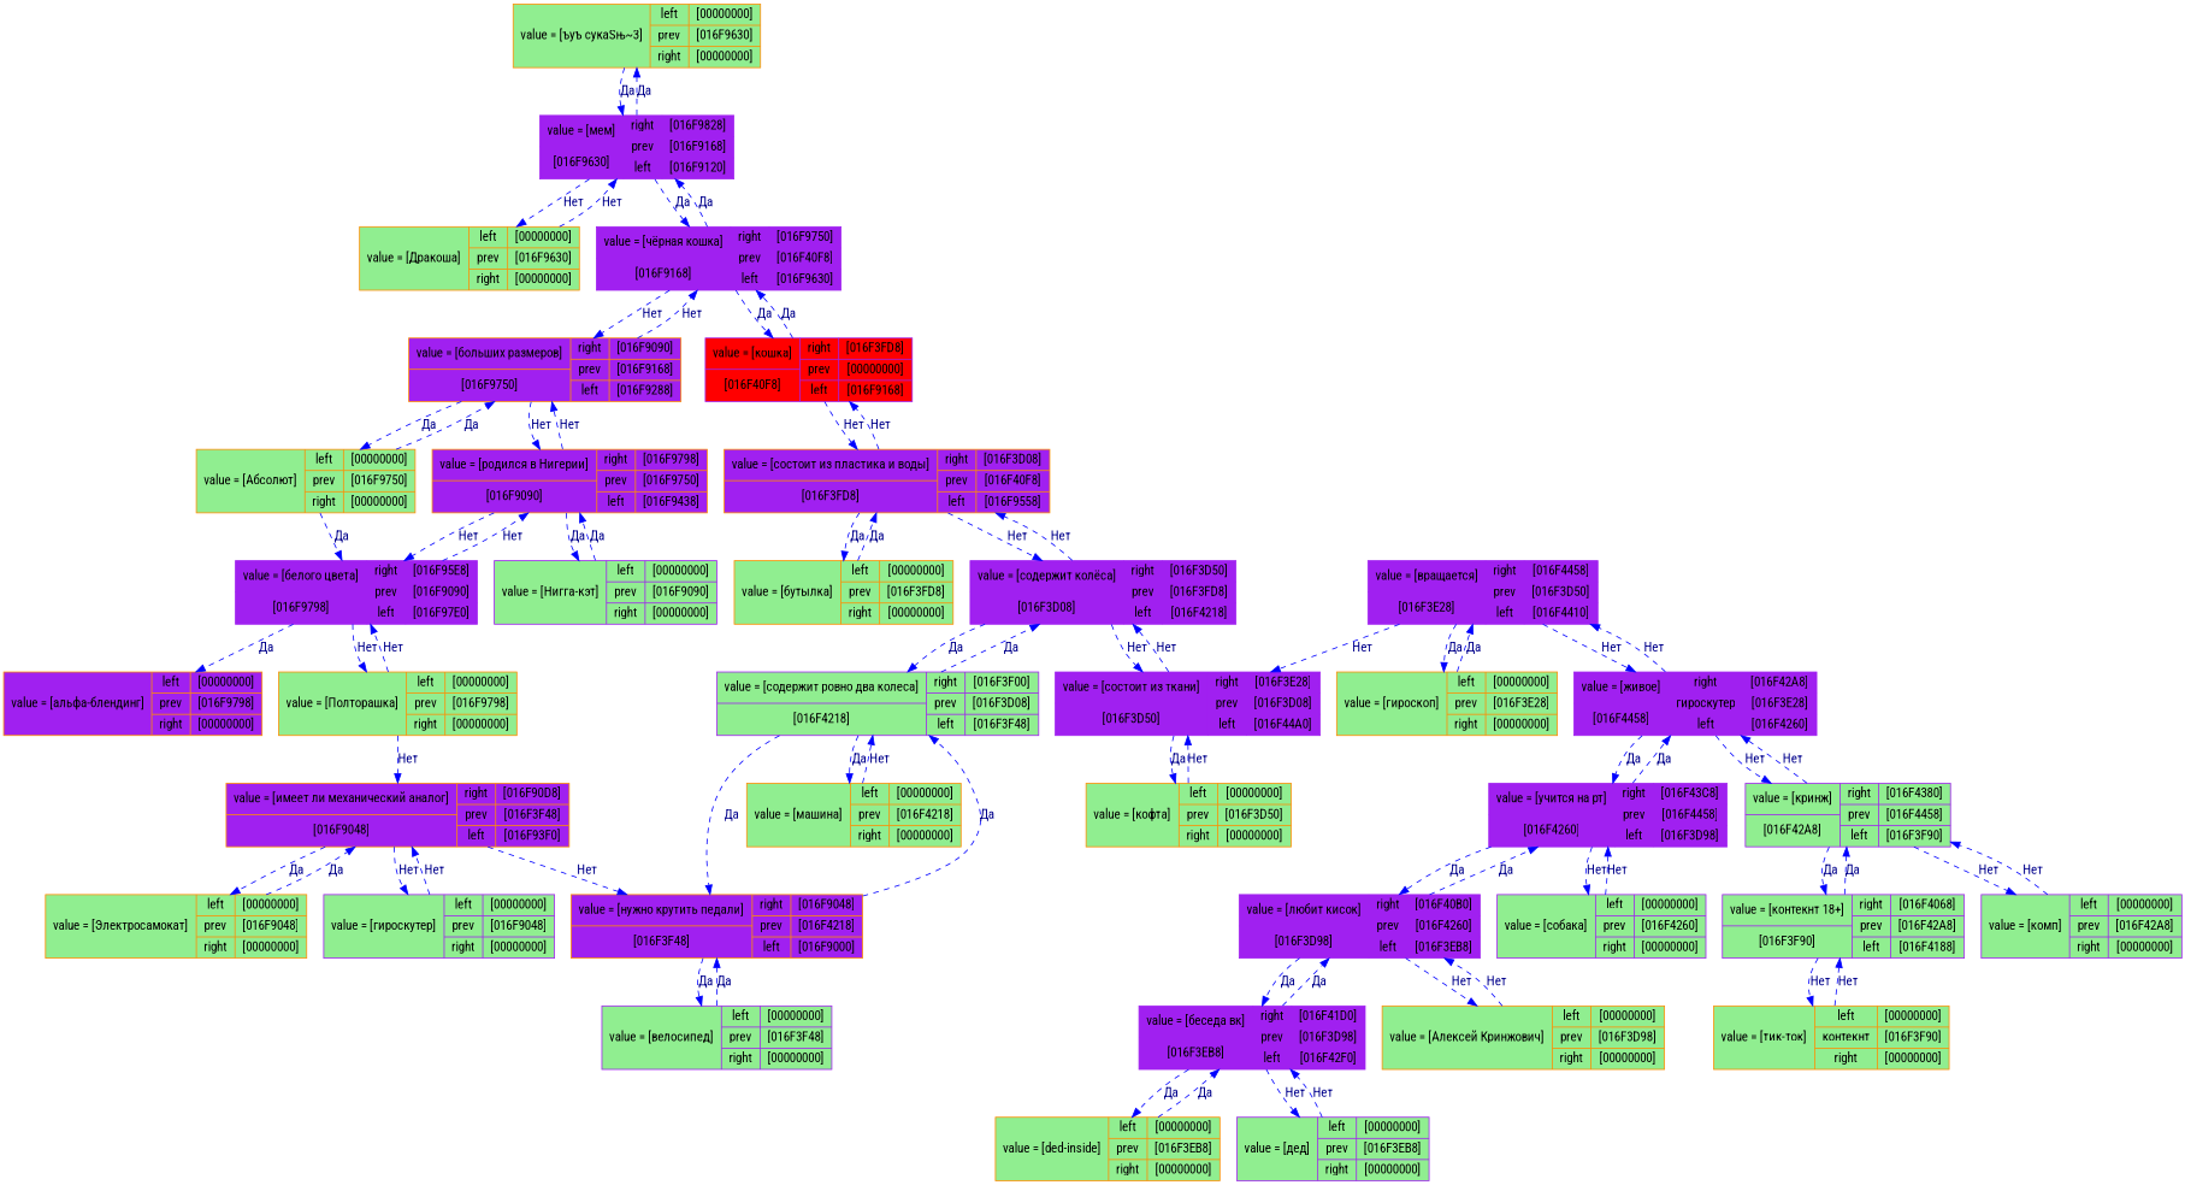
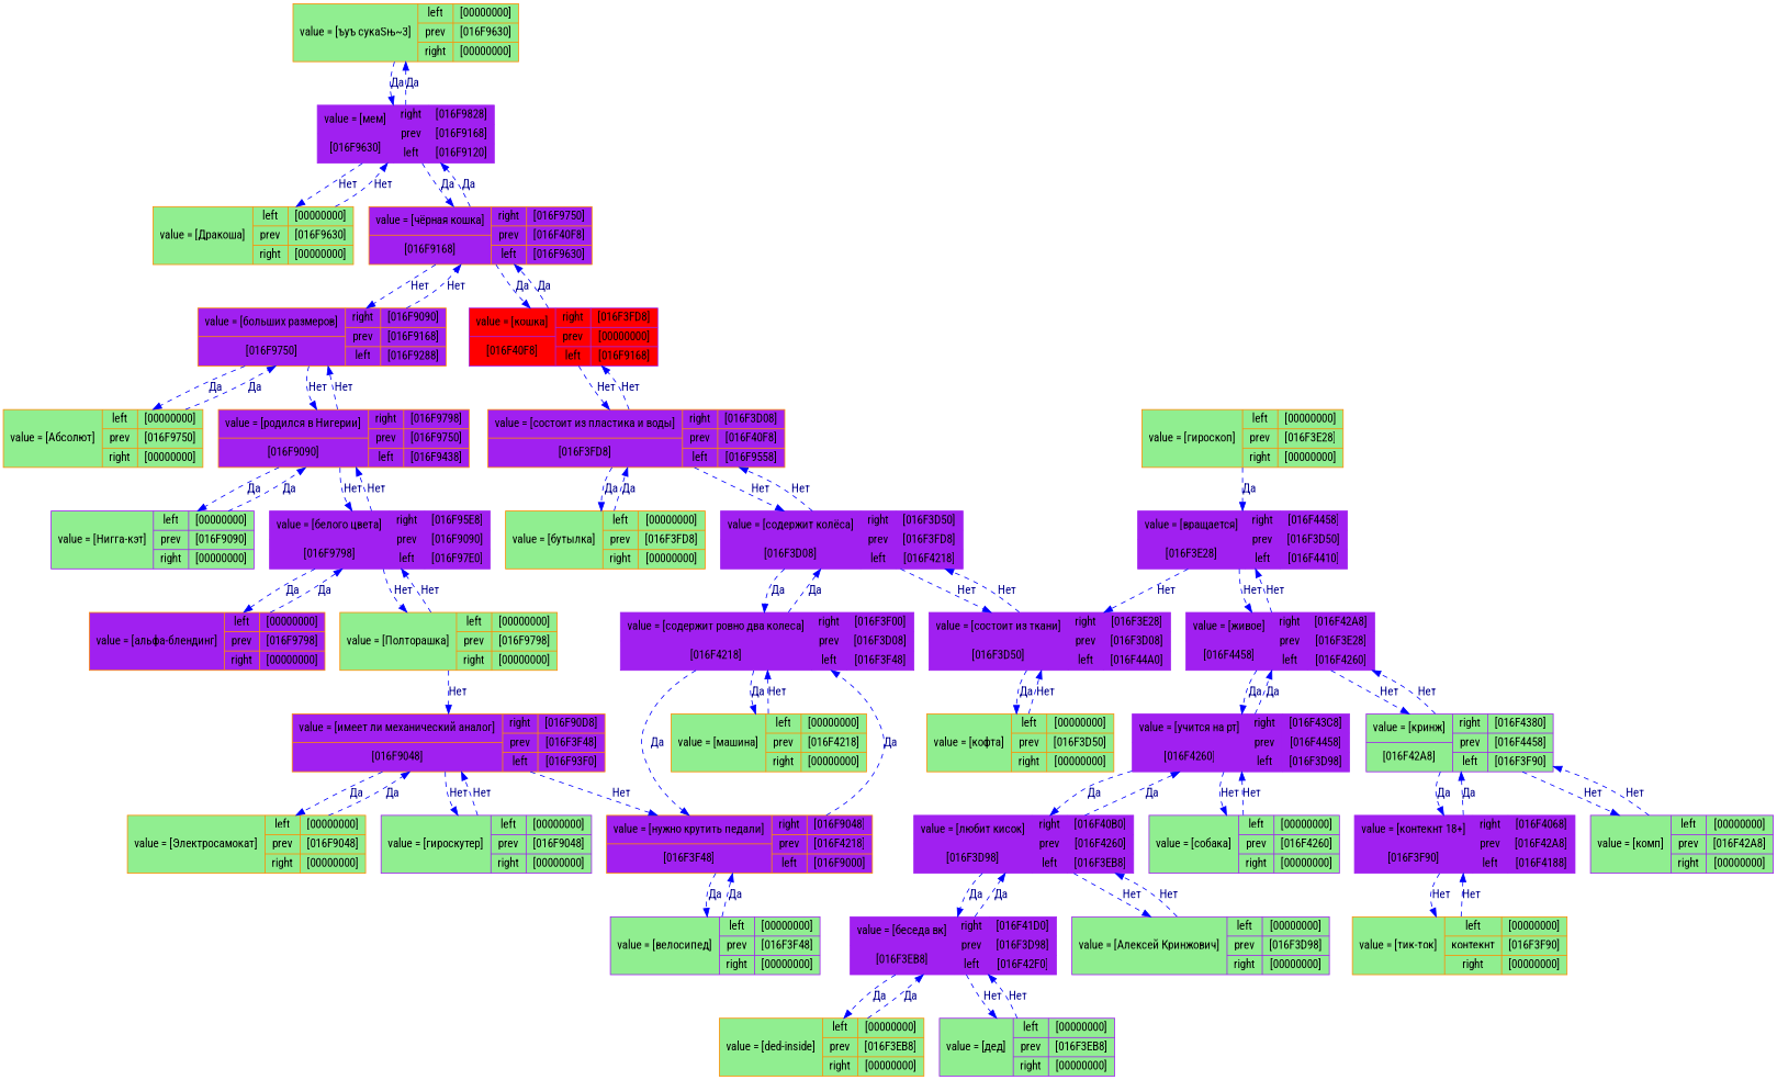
  digraph {
    fontname="Roboto Condensed"
    node [color=darkorange fillcolor=lightgreen fontname="Roboto Condensed" shape=record style=filled]
    edge [color=Blue fontcolor=darkblue fontname="Roboto Condensed" style=dashed]
    n1 [label="<f0> value = [ъуъ сукаЅњ~3]|{<f1> left| <here> prev| right}| {<f2> [00000000]| [016F9630]| [00000000]}"]
    n2 [color=purple fillcolor=purple label="{<f0> value = [мем] |<here> [016F9630]}|{<f1> right| <here> prev| left}| {<f2> [016F9828]| [016F9168]| [016F9120]}"]
    n3 [label="<f0> value = [Дракоша]|{<f1> left| <here> prev| right}| {<f2> [00000000]| [016F9630]| [00000000]}"]
-   n4 [color=purple fillcolor=purple label="{<f0> value = [чёрная кошка] |<here> [016F9168]}|{<f1> right| <here> prev| left}| {<f2> [016F9750]| [016F40F8]| [016F9630]}"]
+   n4 [fillcolor=purple label="{<f0> value = [чёрная кошка] |<here> [016F9168]}|{<f1> right| <here> prev| left}| {<f2> [016F9750]| [016F40F8]| [016F9630]}"]
    n5 [fillcolor=purple label="{<f0> value = [больших размеров] |<here> [016F9750]}|{<f1> right| <here> prev| left}| {<f2> [016F9090]| [016F9168]| [016F9288]}"]
    n6 [color=purple fillcolor=red label="{<f0> value = [кошка] |<here> [016F40F8]}|{<f1> right| <here> prev| left}| {<f2> [016F3FD8]| [00000000]| [016F9168]}"]
    n7 [label="<f0> value = [Абсолют]|{<f1> left| <here> prev| right}| {<f2> [00000000]| [016F9750]| [00000000]}"]
    n8 [fillcolor=purple label="{<f0> value = [родился в Нигерии] |<here> [016F9090]}|{<f1> right| <here> prev| left}| {<f2> [016F9798]| [016F9750]| [016F9438]}"]
    n9 [fillcolor=purple label="{<f0> value = [состоит из пластика и воды] |<here> [016F3FD8]}|{<f1> right| <here> prev| left}| {<f2> [016F3D08]| [016F40F8]| [016F9558]}"]
    n10 [color=purple label="<f0> value = [Нигга-кэт]|{<f1> left| <here> prev| right}| {<f2> [00000000]| [016F9090]| [00000000]}"]
    n11 [color=purple fillcolor=purple label="{<f0> value = [белого цвета] |<here> [016F9798]}|{<f1> right| <here> prev| left}| {<f2> [016F95E8]| [016F9090]| [016F97E0]}"]
    n12 [fillcolor=purple label="<f0> value = [альфа-блендинг]|{<f1> left| <here> prev| right}| {<f2> [00000000]| [016F9798]| [00000000]}"]
    n13 [label="<f0> value = [Полторашка]|{<f1> left| <here> prev| right}| {<f2> [00000000]| [016F9798]| [00000000]}"]
    n14 [fillcolor=purple label="{<f0> value = [имеет ли механический аналог] |<here> [016F9048]}|{<f1> right| <here> prev| left}| {<f2> [016F90D8]| [016F3F48]| [016F93F0]}"]
    n15 [label="<f0> value = [бутылка]|{<f1> left| <here> prev| right}| {<f2> [00000000]| [016F3FD8]| [00000000]}"]
    n16 [color=purple fillcolor=purple label="{<f0> value = [содержит колёса] |<here> [016F3D08]}|{<f1> right| <here> prev| left}| {<f2> [016F3D50]| [016F3FD8]| [016F4218]}"]
-   n17 [color=purple label="{<f0> value = [содержит ровно два колеса] |<here> [016F4218]}|{<f1> right| <here> prev| left}| {<f2> [016F3F00]| [016F3D08]| [016F3F48]}"]
+   n17 [color=purple fillcolor=purple label="{<f0> value = [содержит ровно два колеса] |<here> [016F4218]}|{<f1> right| <here> prev| left}| {<f2> [016F3F00]| [016F3D08]| [016F3F48]}"]
    n18 [color=purple fillcolor=purple label="{<f0> value = [состоит из ткани] |<here> [016F3D50]}|{<f1> right| <here> prev| left}| {<f2> [016F3E28]| [016F3D08]| [016F44A0]}"]
    n19 [color=purple label="<f0> value = [велосипед]|{<f1> left| <here> prev| right}| {<f2> [00000000]| [016F3F48]| [00000000]}"]
    n20 [fillcolor=purple label="{<f0> value = [нужно крутить педали] |<here> [016F3F48]}|{<f1> right| <here> prev| left}| {<f2> [016F9048]| [016F4218]| [016F9000]}"]
    n21 [label="<f0> value = [Электросамокат]|{<f1> left| <here> prev| right}| {<f2> [00000000]| [016F9048]| [00000000]}"]
    n22 [color=purple label="<f0> value = [гироскутер]|{<f1> left| <here> prev| right}| {<f2> [00000000]| [016F9048]| [00000000]}"]
    n23 [label="<f0> value = [машина]|{<f1> left| <here> prev| right}| {<f2> [00000000]| [016F4218]| [00000000]}"]
    n24 [label="<f0> value = [кофта]|{<f1> left| <here> prev| right}| {<f2> [00000000]| [016F3D50]| [00000000]}"]
    n25 [color=purple fillcolor=purple label="{<f0> value = [вращается] |<here> [016F3E28]}|{<f1> right| <here> prev| left}| {<f2> [016F4458]| [016F3D50]| [016F4410]}"]
    n26 [label="<f0> value = [гироскоп]|{<f1> left| <here> prev| right}| {<f2> [00000000]| [016F3E28]| [00000000]}"]
-   n27 [color=purple fillcolor=purple label="{<f0> value = [живое] |<here> [016F4458]}|{<f1> right| <here> гироскутер| left}| {<f2> [016F42A8]| [016F3E28]| [016F4260]}"]
+   n27 [color=purple fillcolor=purple label="{<f0> value = [живое] |<here> [016F4458]}|{<f1> right| <here> prev| left}| {<f2> [016F42A8]| [016F3E28]| [016F4260]}"]
    n28 [color=purple fillcolor=purple label="{<f0> value = [учится на рт] |<here> [016F4260]}|{<f1> right| <here> prev| left}| {<f2> [016F43C8]| [016F4458]| [016F3D98]}"]
    n29 [color=purple label="{<f0> value = [кринж] |<here> [016F42A8]}|{<f1> right| <here> prev| left}| {<f2> [016F4380]| [016F4458]| [016F3F90]}"]
    n30 [label="<f0> value = [ded-inside]|{<f1> left| <here> prev| right}| {<f2> [00000000]| [016F3EB8]| [00000000]}"]
    n31 [color=purple fillcolor=purple label="{<f0> value = [беседа вк] |<here> [016F3EB8]}|{<f1> right| <here> prev| left}| {<f2> [016F41D0]| [016F3D98]| [016F42F0]}"]
    n32 [color=purple label="<f0> value = [дед]|{<f1> left| <here> prev| right}| {<f2> [00000000]| [016F3EB8]| [00000000]}"]
    n33 [color=purple fillcolor=purple label="{<f0> value = [любит кисок] |<here> [016F3D98]}|{<f1> right| <here> prev| left}| {<f2> [016F40B0]| [016F4260]| [016F3EB8]}"]
-   n34 [label="<f0> value = [Алексей Кринжович]|{<f1> left| <here> prev| right}| {<f2> [00000000]| [016F3D98]| [00000000]}"]
+   n34 [color=purple label="<f0> value = [Алексей Кринжович]|{<f1> left| <here> prev| right}| {<f2> [00000000]| [016F3D98]| [00000000]}"]
    n35 [color=purple label="<f0> value = [собака]|{<f1> left| <here> prev| right}| {<f2> [00000000]| [016F4260]| [00000000]}"]
-   n36 [color=purple label="{<f0> value = [контекнт 18+] |<here> [016F3F90]}|{<f1> right| <here> prev| left}| {<f2> [016F4068]| [016F42A8]| [016F4188]}"]
+   n36 [color=purple fillcolor=purple label="{<f0> value = [контекнт 18+] |<here> [016F3F90]}|{<f1> right| <here> prev| left}| {<f2> [016F4068]| [016F42A8]| [016F4188]}"]
    n37 [color=purple label="<f0> value = [комп]|{<f1> left| <here> prev| right}| {<f2> [00000000]| [016F42A8]| [00000000]}"]
    n38 [label="<f0> value = [тик-ток]|{<f1> left| <here> контекнт| right}| {<f2> [00000000]| [016F3F90]| [00000000]}"]
    n1 -> n2 [label="Да"]
    n2 -> n1 [label="Да"]
    n2 -> n3 [label="Нет"]
    n2 -> n4 [label="Да"]
    n3 -> n2 [label="Нет"]
    n4 -> n2 [label="Да"]
    n4 -> n5 [label="Нет"]
    n4 -> n6 [label="Да"]
    n5 -> n4 [label="Нет"]
    n5 -> n7 [label="Да"]
    n5 -> n8 [label="Нет"]
    n6 -> n4 [label="Да"]
    n6 -> n9 [label="Нет"]
    n7 -> n5 [label="Да"]
    n8 -> n5 [label="Нет"]
    n8 -> n10 [label="Да"]
    n8 -> n11 [label="Нет"]
    n9 -> n6 [label="Нет"]
    n9 -> n15 [label="Да"]
    n9 -> n16 [label="Нет"]
    n10 -> n8 [label="Да"]
    n11 -> n8 [label="Нет"]
    n11 -> n12 [label="Да"]
    n11 -> n13 [label="Нет"]
-   n7 -> n11 [label="Да"]
+   n12 -> n11 [label="Да"]
    n13 -> n11 [label="Нет"]
    n13 -> n14 [label="Нет"]
    n14 -> n20 [label="Нет"]
    n14 -> n21 [label="Да"]
    n14 -> n22 [label="Нет"]
    n15 -> n9 [label="Да"]
    n16 -> n9 [label="Нет"]
    n16 -> n17 [label="Да"]
    n16 -> n18 [label="Нет"]
    n17 -> n16 [label="Да"]
    n17 -> n20 [label="Да"]
    n17 -> n23 [label="Да"]
    n18 -> n16 [label="Нет"]
    n18 -> n24 [label="Да"]
    n19 -> n20 [label="Да"]
    n20 -> n17 [label="Да"]
    n20 -> n19 [label="Да"]
    n21 -> n14 [label="Да"]
    n22 -> n14 [label="Нет"]
    n23 -> n17 [label="Нет"]
    n24 -> n18 [label="Нет"]
    n25 -> n18 [label="Нет"]
-   n25 -> n26 [label="Да"]
    n25 -> n27 [label="Нет"]
    n26 -> n25 [label="Да"]
    n27 -> n25 [label="Нет"]
    n27 -> n28 [label="Да"]
    n27 -> n29 [label="Нет"]
    n28 -> n27 [label="Да"]
    n28 -> n33 [label="Да"]
    n28 -> n35 [label="Нет"]
    n29 -> n27 [label="Нет"]
    n29 -> n36 [label="Да"]
    n29 -> n37 [label="Нет"]
    n30 -> n31 [label="Да"]
    n31 -> n30 [label="Да"]
    n31 -> n32 [label="Нет"]
    n31 -> n33 [label="Да"]
    n32 -> n31 [label="Нет"]
    n33 -> n28 [label="Да"]
    n33 -> n31 [label="Да"]
    n33 -> n34 [label="Нет"]
    n34 -> n33 [label="Нет"]
    n35 -> n28 [label="Нет"]
    n36 -> n29 [label="Да"]
    n36 -> n38 [label="Нет"]
    n37 -> n29 [label="Нет"]
    n38 -> n36 [label="Нет"]
  }
